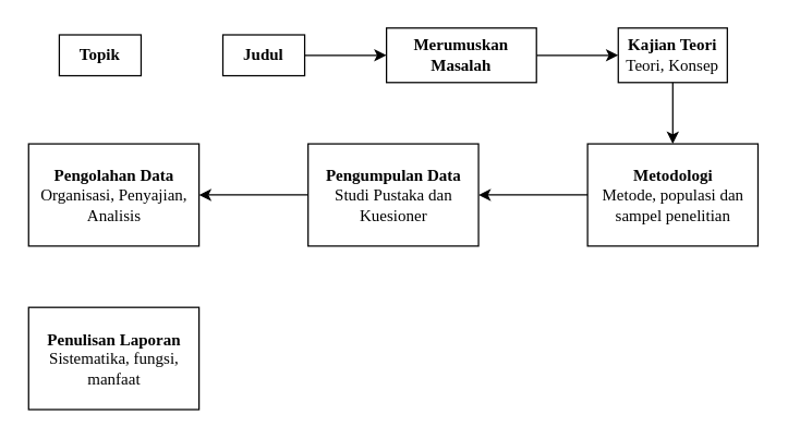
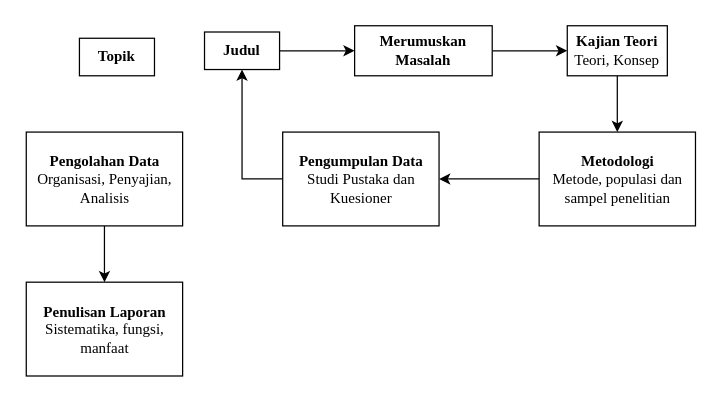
  <mxCell id="0" />
  <mxCell id="1" parent="0" />
- <mxCell id="2" value="&lt;font face=&quot;Times New Roman&quot;&gt;&lt;b&gt;Topik&lt;/b&gt;&lt;/font&gt;" style="rounded=0;whiteSpace=wrap;html=1;" vertex="1" parent="1"><mxGeometry x="43" y="25" width="60" height="30" as="geometry" /></mxCell>
+ <mxCell id="2" value="&lt;font face=&quot;Times New Roman&quot;&gt;&lt;b&gt;Topik&lt;/b&gt;&lt;/font&gt;" style="rounded=0;whiteSpace=wrap;html=1;" vertex="1" parent="1"><mxGeometry x="63" y="30" width="60" height="30" as="geometry" /></mxCell>
  <mxCell id="3" value="" style="edgeStyle=orthogonalEdgeStyle;rounded=0;orthogonalLoop=1;jettySize=auto;html=1;" edge="1" parent="1" source="4" target="6"><mxGeometry relative="1" as="geometry" /></mxCell>
  <mxCell id="4" value="&lt;font face=&quot;Times New Roman&quot;&gt;&lt;b&gt;Judul&lt;/b&gt;&lt;/font&gt;" style="rounded=0;whiteSpace=wrap;html=1;" vertex="1" parent="1"><mxGeometry x="163" y="25" width="60" height="30" as="geometry" /></mxCell>
  <mxCell id="5" value="" style="edgeStyle=orthogonalEdgeStyle;rounded=0;orthogonalLoop=1;jettySize=auto;html=1;" edge="1" parent="1" source="6" target="8"><mxGeometry relative="1" as="geometry" /></mxCell>
  <mxCell id="6" value="&lt;font face=&quot;Times New Roman&quot;&gt;&lt;b&gt;Merumuskan Masalah&lt;/b&gt;&lt;/font&gt;" style="rounded=0;whiteSpace=wrap;html=1;" vertex="1" parent="1"><mxGeometry x="283" y="20" width="110" height="40" as="geometry" /></mxCell>
  <mxCell id="7" value="" style="edgeStyle=orthogonalEdgeStyle;rounded=0;orthogonalLoop=1;jettySize=auto;html=1;" edge="1" parent="1" source="8" target="10"><mxGeometry relative="1" as="geometry" /></mxCell>
  <mxCell id="8" value="&lt;font face=&quot;Times New Roman&quot;&gt;&lt;b&gt;Kajian Teori&lt;br&gt;&lt;/b&gt;Teori, Konsep&lt;br&gt;&lt;/font&gt;" style="rounded=0;whiteSpace=wrap;html=1;" vertex="1" parent="1"><mxGeometry x="453" y="20" width="80" height="40" as="geometry" /></mxCell>
  <mxCell id="9" value="" style="edgeStyle=orthogonalEdgeStyle;rounded=0;orthogonalLoop=1;jettySize=auto;html=1;" edge="1" parent="1" source="10" target="12"><mxGeometry relative="1" as="geometry" /></mxCell>
  <mxCell id="10" value="&lt;font face=&quot;Times New Roman&quot;&gt;&lt;b&gt;Metodologi&lt;/b&gt;&lt;br&gt;Metode, populasi dan sampel penelitian&lt;br&gt;&lt;/font&gt;" style="rounded=0;whiteSpace=wrap;html=1;" vertex="1" parent="1"><mxGeometry x="430.5" y="105" width="125" height="75" as="geometry" /></mxCell>
- <mxCell id="11" value="" style="edgeStyle=orthogonalEdgeStyle;rounded=0;orthogonalLoop=1;jettySize=auto;html=1;" edge="1" parent="1" source="12" target="14"><mxGeometry relative="1" as="geometry" /></mxCell>
+ <mxCell id="11" value="" style="edgeStyle=orthogonalEdgeStyle;rounded=0;orthogonalLoop=1;jettySize=auto;html=1;" edge="1" parent="1" source="12" target="4"><mxGeometry relative="1" as="geometry" /></mxCell>
  <mxCell id="12" value="&lt;font face=&quot;Times New Roman&quot;&gt;&lt;b&gt;Pengumpulan Data&lt;br&gt;&lt;/b&gt;Studi Pustaka dan Kuesioner&lt;br&gt;&lt;/font&gt;" style="rounded=0;whiteSpace=wrap;html=1;" vertex="1" parent="1"><mxGeometry x="225.5" y="105" width="125" height="75" as="geometry" /></mxCell>
+ <mxCell id="13" value="" style="edgeStyle=orthogonalEdgeStyle;rounded=0;orthogonalLoop=1;jettySize=auto;html=1;" edge="1" parent="1" source="14" target="15"><mxGeometry relative="1" as="geometry" /></mxCell>
  <mxCell id="14" value="&lt;font face=&quot;Times New Roman&quot;&gt;&lt;b&gt;Pengolahan Data&lt;br&gt;&lt;/b&gt;Organisasi, Penyajian, Analisis&lt;br&gt;&lt;/font&gt;" style="rounded=0;whiteSpace=wrap;html=1;" vertex="1" parent="1"><mxGeometry x="20.5" y="105" width="125" height="75" as="geometry" /></mxCell>
  <mxCell id="15" value="&lt;font face=&quot;Times New Roman&quot;&gt;&lt;b&gt;Penulisan Laporan&lt;br&gt;&lt;/b&gt;Sistematika, fungsi, manfaat&lt;br&gt;&lt;/font&gt;" style="rounded=0;whiteSpace=wrap;html=1;" vertex="1" parent="1"><mxGeometry x="20.5" y="225" width="125" height="75" as="geometry" /></mxCell>
